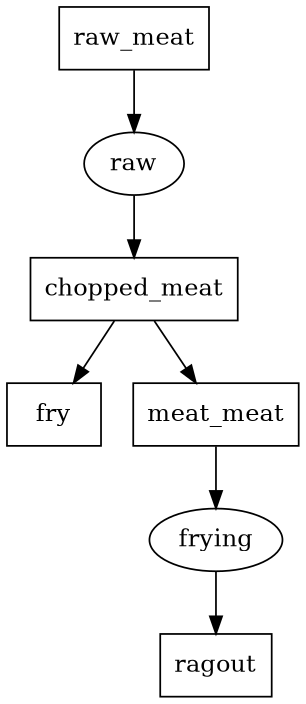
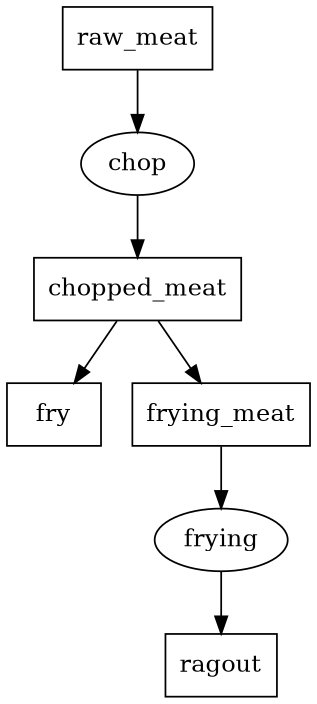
  digraph {
    rankdir=TB
    node [shape=box]
-   chop [label=raw shape=""]
+   chop [shape=""]
    raw_meat
    chopped_meat
    fry
-   frying_meat [label=meat_meat]
+   frying_meat
    n6 [label=frying shape=""]
    ragout
    chop -> chopped_meat
    raw_meat -> chop
    chopped_meat -> fry
    chopped_meat -> frying_meat
    frying_meat -> n6
    n6 -> ragout
  }
